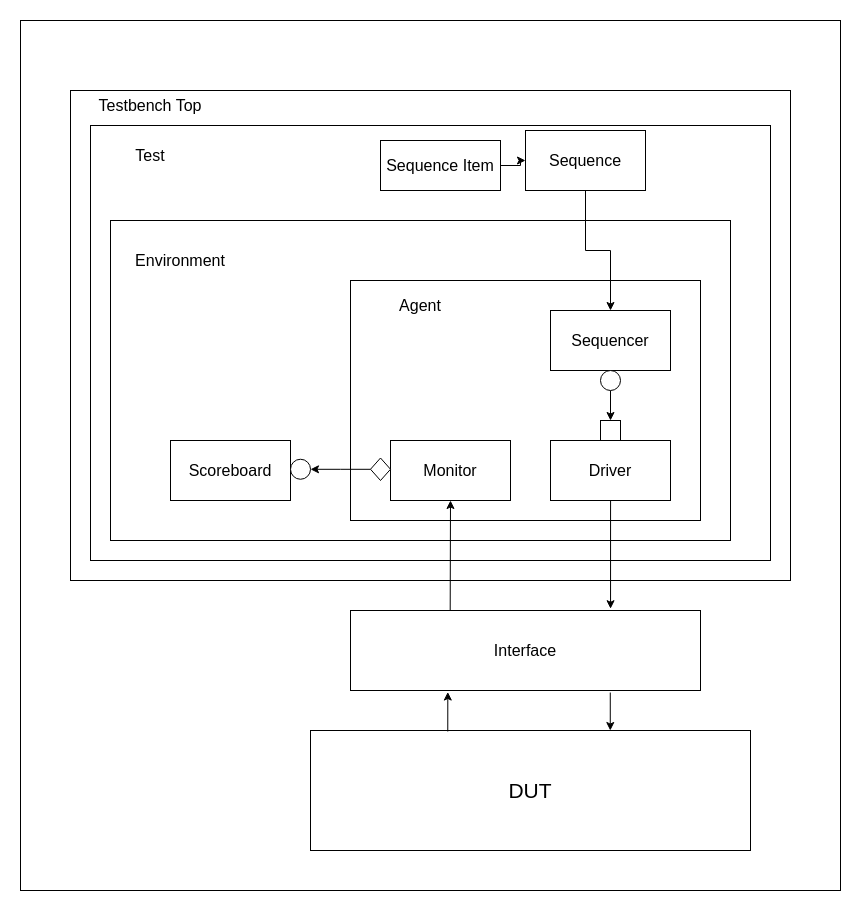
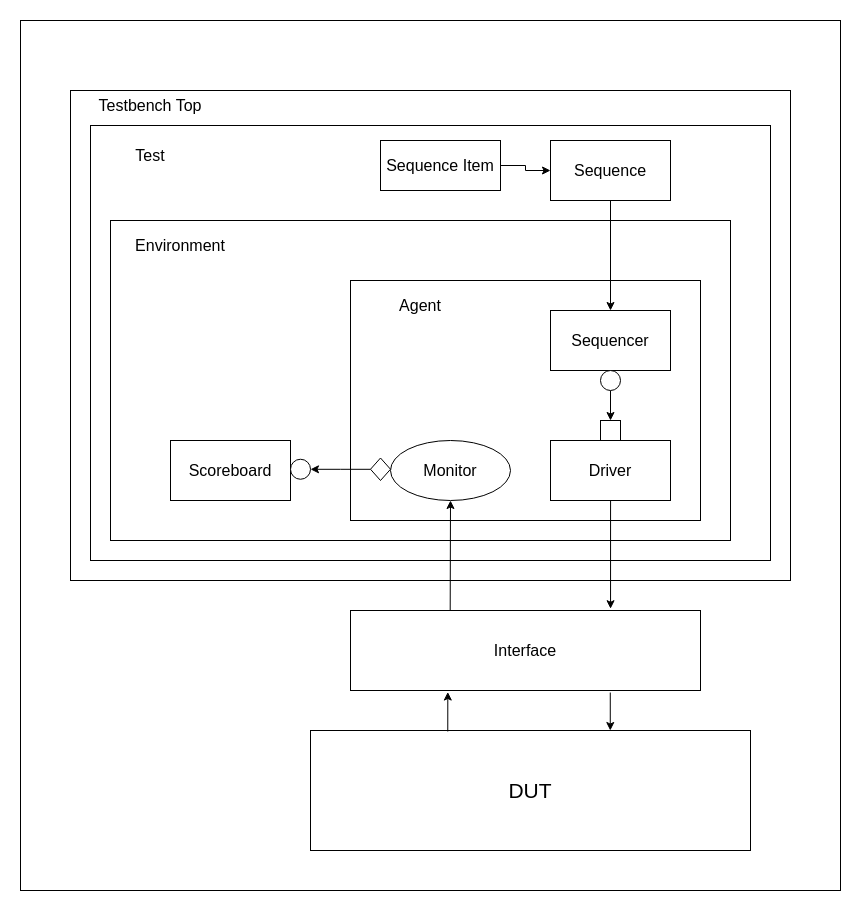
  <mxCell id="0" />
  <mxCell id="1" parent="0" />
  <mxCell id="2" value="" style="rounded=0;whiteSpace=wrap;html=1;" vertex="1" parent="1"><mxGeometry x="20" y="20" width="820" height="870" as="geometry" /></mxCell>
  <mxCell id="3" value="" style="rounded=0;whiteSpace=wrap;html=1;" vertex="1" parent="1"><mxGeometry x="70" y="90" width="720" height="490" as="geometry" /></mxCell>
  <mxCell id="4" value="" style="rounded=0;whiteSpace=wrap;html=1;" vertex="1" parent="1"><mxGeometry x="90" y="125" width="680" height="435" as="geometry" /></mxCell>
  <mxCell id="5" value="" style="rounded=0;whiteSpace=wrap;html=1;" vertex="1" parent="1"><mxGeometry x="110" y="220" width="620" height="320" as="geometry" /></mxCell>
  <mxCell id="6" value="" style="rounded=0;whiteSpace=wrap;html=1;" vertex="1" parent="1"><mxGeometry x="350" y="280" width="350" height="240" as="geometry" /></mxCell>
- <mxCell id="7" value="&lt;font style=&quot;font-size: 16px;&quot;&gt;Monitor&lt;/font&gt;" style="rounded=0;whiteSpace=wrap;html=1;" vertex="1" parent="1"><mxGeometry x="390" y="440" width="120" height="60" as="geometry" /></mxCell>
+ <mxCell id="7" value="&lt;font style=&quot;font-size: 16px;&quot;&gt;Monitor&lt;/font&gt;" style="ellipse;whiteSpace=wrap;html=1;" vertex="1" parent="1"><mxGeometry x="390" y="440" width="120" height="60" as="geometry" /></mxCell>
  <mxCell id="8" value="&lt;font style=&quot;font-size: 16px;&quot;&gt;Driver&lt;/font&gt;" style="rounded=0;whiteSpace=wrap;html=1;" vertex="1" parent="1"><mxGeometry x="550" y="440" width="120" height="60" as="geometry" /></mxCell>
  <mxCell id="9" value="&lt;font style=&quot;font-size: 16px;&quot;&gt;Scoreboard&lt;/font&gt;" style="rounded=0;whiteSpace=wrap;html=1;" vertex="1" parent="1"><mxGeometry x="170" y="440" width="120" height="60" as="geometry" /></mxCell>
  <mxCell id="10" value="&lt;font style=&quot;font-size: 16px;&quot;&gt;Interface&lt;/font&gt;" style="rounded=0;whiteSpace=wrap;html=1;" vertex="1" parent="1"><mxGeometry x="350" y="610" width="350" height="80" as="geometry" /></mxCell>
  <mxCell id="11" value="&lt;font style=&quot;font-size: 21px;&quot;&gt;DUT&lt;/font&gt;" style="rounded=0;whiteSpace=wrap;html=1;" vertex="1" parent="1"><mxGeometry x="310" y="730" width="440" height="120" as="geometry" /></mxCell>
  <mxCell id="12" value="" style="edgeStyle=orthogonalEdgeStyle;rounded=0;orthogonalLoop=1;jettySize=auto;html=1;" edge="1" parent="1" source="13" target="19"><mxGeometry relative="1" as="geometry" /></mxCell>
  <mxCell id="13" value="&lt;font style=&quot;font-size: 16px;&quot;&gt;Sequence Item&lt;/font&gt;" style="rounded=0;whiteSpace=wrap;html=1;" vertex="1" parent="1"><mxGeometry x="380" y="140" width="120" height="50" as="geometry" /></mxCell>
  <mxCell id="14" value="&lt;font style=&quot;font-size: 16px;&quot;&gt;Sequencer&lt;/font&gt;" style="rounded=0;whiteSpace=wrap;html=1;" vertex="1" parent="1"><mxGeometry x="550" y="310" width="120" height="60" as="geometry" /></mxCell>
  <mxCell id="15" value="Testbench Top" style="text;html=1;align=center;verticalAlign=middle;whiteSpace=wrap;rounded=0;fontSize=16;" vertex="1" parent="1"><mxGeometry x="70" y="90" width="160" height="30" as="geometry" /></mxCell>
  <mxCell id="16" value="Test" style="text;html=1;align=center;verticalAlign=middle;whiteSpace=wrap;rounded=0;fontSize=16;" vertex="1" parent="1"><mxGeometry x="105" y="140" width="90" height="30" as="geometry" /></mxCell>
- <mxCell id="17" value="Environment" style="text;html=1;align=center;verticalAlign=middle;whiteSpace=wrap;rounded=0;fontSize=16;" vertex="1" parent="1"><mxGeometry x="120" y="245" width="120" height="30" as="geometry" /></mxCell>
+ <mxCell id="17" value="Environment" style="text;html=1;align=center;verticalAlign=middle;whiteSpace=wrap;rounded=0;fontSize=16;" vertex="1" parent="1"><mxGeometry x="120" y="230" width="120" height="30" as="geometry" /></mxCell>
  <mxCell id="18" value="Agent" style="text;html=1;align=center;verticalAlign=middle;whiteSpace=wrap;rounded=0;fontSize=16;" vertex="1" parent="1"><mxGeometry x="360" y="290" width="120" height="30" as="geometry" /></mxCell>
- <mxCell id="19" value="&lt;font style=&quot;font-size: 16px;&quot;&gt;Sequence&lt;/font&gt;" style="rounded=0;whiteSpace=wrap;html=1;" vertex="1" parent="1"><mxGeometry x="525" y="130" width="120" height="60" as="geometry" /></mxCell>
+ <mxCell id="19" value="&lt;font style=&quot;font-size: 16px;&quot;&gt;Sequence&lt;/font&gt;" style="rounded=0;whiteSpace=wrap;html=1;" vertex="1" parent="1"><mxGeometry x="550" y="140" width="120" height="60" as="geometry" /></mxCell>
  <mxCell id="20" value="" style="edgeStyle=orthogonalEdgeStyle;rounded=0;orthogonalLoop=1;jettySize=auto;html=1;exitX=0.5;exitY=1;exitDx=0;exitDy=0;entryX=0.5;entryY=0;entryDx=0;entryDy=0;" edge="1" parent="1" source="19" target="14"><mxGeometry relative="1" as="geometry"><mxPoint x="510" y="180" as="sourcePoint" /><mxPoint x="570" y="180" as="targetPoint" /></mxGeometry></mxCell>
  <mxCell id="21" value="" style="whiteSpace=wrap;html=1;aspect=fixed;" vertex="1" parent="1"><mxGeometry x="600" y="420" width="20" height="20" as="geometry" /></mxCell>
  <mxCell id="22" value="" style="edgeStyle=orthogonalEdgeStyle;rounded=0;orthogonalLoop=1;jettySize=auto;html=1;" edge="1" parent="1" source="23" target="26"><mxGeometry relative="1" as="geometry" /></mxCell>
  <mxCell id="23" value="" style="rhombus;whiteSpace=wrap;html=1;" vertex="1" parent="1"><mxGeometry x="370" y="457.5" width="20" height="22.5" as="geometry" /></mxCell>
  <mxCell id="24" value="" style="edgeStyle=orthogonalEdgeStyle;rounded=0;orthogonalLoop=1;jettySize=auto;html=1;" edge="1" parent="1" source="25" target="21"><mxGeometry relative="1" as="geometry" /></mxCell>
  <mxCell id="25" value="" style="ellipse;whiteSpace=wrap;html=1;aspect=fixed;" vertex="1" parent="1"><mxGeometry x="600" y="370" width="20" height="20" as="geometry" /></mxCell>
  <mxCell id="26" value="" style="ellipse;whiteSpace=wrap;html=1;aspect=fixed;" vertex="1" parent="1"><mxGeometry x="290" y="458.75" width="20" height="20" as="geometry" /></mxCell>
  <mxCell id="27" value="" style="endArrow=classic;html=1;rounded=0;exitX=0.5;exitY=1;exitDx=0;exitDy=0;entryX=0.743;entryY=-0.022;entryDx=0;entryDy=0;entryPerimeter=0;" edge="1" parent="1" target="10"><mxGeometry width="50" height="50" relative="1" as="geometry"><mxPoint x="610.08" y="500" as="sourcePoint" /><mxPoint x="609.78" y="620" as="targetPoint" /></mxGeometry></mxCell>
  <mxCell id="28" value="" style="endArrow=classic;html=1;rounded=0;exitX=0.75;exitY=1;exitDx=0;exitDy=0;" edge="1" parent="1"><mxGeometry width="50" height="50" relative="1" as="geometry"><mxPoint x="609.78" y="692.04" as="sourcePoint" /><mxPoint x="609.78" y="730" as="targetPoint" /></mxGeometry></mxCell>
  <mxCell id="29" value="" style="endArrow=classic;html=1;rounded=0;exitX=0.5;exitY=1;exitDx=0;exitDy=0;entryX=0.5;entryY=1;entryDx=0;entryDy=0;" edge="1" parent="1" target="7"><mxGeometry width="50" height="50" relative="1" as="geometry"><mxPoint x="449.7" y="610" as="sourcePoint" /><mxPoint x="449.62" y="718" as="targetPoint" /></mxGeometry></mxCell>
  <mxCell id="30" value="" style="endArrow=classic;html=1;rounded=0;entryX=0.278;entryY=1.019;entryDx=0;entryDy=0;entryPerimeter=0;exitX=0.312;exitY=0.008;exitDx=0;exitDy=0;exitPerimeter=0;" edge="1" parent="1" source="11" target="10"><mxGeometry width="50" height="50" relative="1" as="geometry"><mxPoint x="449.78" y="690" as="sourcePoint" /><mxPoint x="449.78" y="727.96" as="targetPoint" /></mxGeometry></mxCell>
